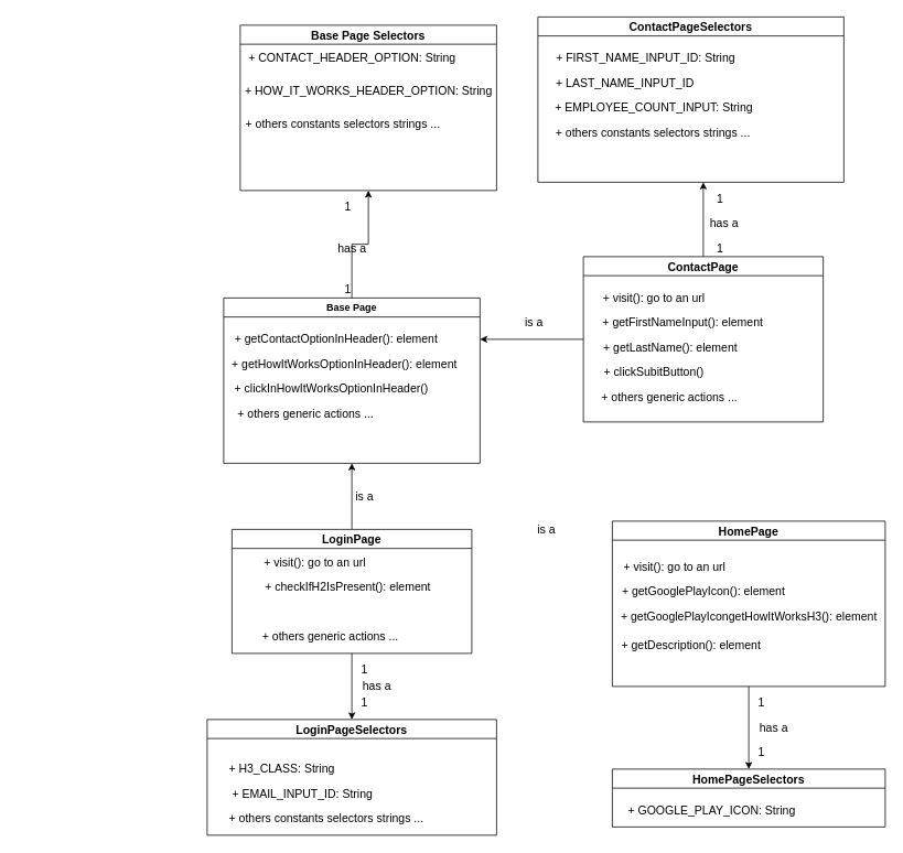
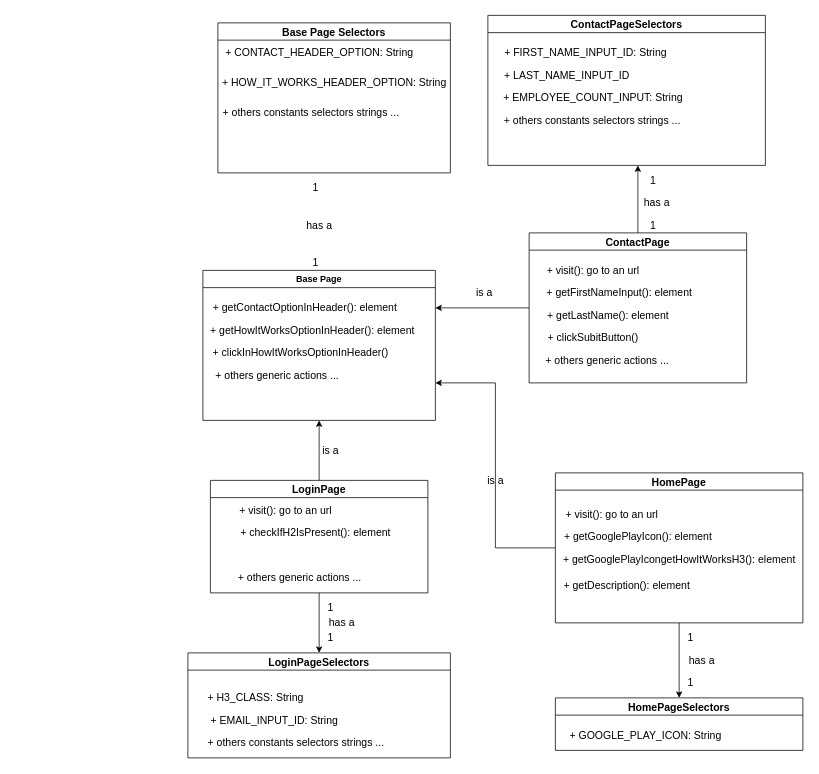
  <mxCell id="0" />
  <mxCell id="1" parent="0" />
- <mxCell id="2" style="edgeStyle=orthogonalEdgeStyle;rounded=0;orthogonalLoop=1;jettySize=auto;html=1;fontSize=14;entryX=0.5;entryY=1;entryDx=0;entryDy=0;" parent="1" source="3" target="9" edge="1"><mxGeometry relative="1" as="geometry"><mxPoint x="405" y="260" as="targetPoint" /></mxGeometry></mxCell>
  <mxCell id="3" value="Base Page" style="swimlane;" parent="1" vertex="1"><mxGeometry x="270" y="360" width="310" height="200" as="geometry" /></mxCell>
  <mxCell id="4" value="&lt;font style=&quot;font-size: 14px&quot;&gt;&amp;nbsp; &amp;nbsp;+ getContactOptionInHeader(): element&lt;/font&gt;" style="text;html=1;align=center;verticalAlign=middle;resizable=0;points=[];autosize=1;strokeColor=none;fillColor=none;" parent="3" vertex="1"><mxGeometry x="-5" y="40" width="270" height="20" as="geometry" /></mxCell>
  <mxCell id="5" value="&lt;font style=&quot;font-size: 14px&quot;&gt;&amp;nbsp; &amp;nbsp;+ getHowItWorksOptionInHeader(): element&lt;/font&gt;" style="text;html=1;align=center;verticalAlign=middle;resizable=0;points=[];autosize=1;strokeColor=none;fillColor=none;" parent="3" vertex="1"><mxGeometry x="-10" y="70" width="300" height="20" as="geometry" /></mxCell>
  <mxCell id="6" value="&lt;font style=&quot;font-size: 14px&quot;&gt;&amp;nbsp; + others generic actions ...&lt;/font&gt;" style="text;html=1;align=center;verticalAlign=middle;resizable=0;points=[];autosize=1;strokeColor=none;fillColor=none;" parent="3" vertex="1"><mxGeometry y="130" width="190" height="20" as="geometry" /></mxCell>
  <mxCell id="7" value="&lt;font style=&quot;font-size: 14px&quot;&gt;+ clickInHowItWorksOptionInHeader()&lt;/font&gt;" style="text;html=1;align=center;verticalAlign=middle;resizable=0;points=[];autosize=1;strokeColor=none;fillColor=none;" parent="3" vertex="1"><mxGeometry x="5" y="100" width="250" height="20" as="geometry" /></mxCell>
  <mxCell id="8" value="has a" style="text;html=1;align=center;verticalAlign=middle;resizable=0;points=[];autosize=1;strokeColor=none;fillColor=none;fontSize=14;" parent="1" vertex="1"><mxGeometry x="400" y="290" width="50" height="20" as="geometry" /></mxCell>
  <mxCell id="9" value="Base Page Selectors" style="swimlane;fontSize=14;" parent="1" vertex="1"><mxGeometry x="290" y="30" width="310" height="200" as="geometry" /></mxCell>
  <mxCell id="10" value="+&amp;nbsp;HOW_IT_WORKS_HEADER_OPTION: String" style="text;html=1;align=center;verticalAlign=middle;resizable=0;points=[];autosize=1;strokeColor=none;fillColor=none;fontSize=14;" parent="9" vertex="1"><mxGeometry y="70" width="310" height="20" as="geometry" /></mxCell>
  <mxCell id="11" value="&amp;nbsp; + others constants selectors strings ..." style="text;html=1;align=center;verticalAlign=middle;resizable=0;points=[];autosize=1;strokeColor=none;fillColor=none;fontSize=14;" parent="9" vertex="1"><mxGeometry x="-10" y="110" width="260" height="20" as="geometry" /></mxCell>
  <mxCell id="12" value="+&amp;nbsp;CONTACT_HEADER_OPTION: String" style="text;html=1;align=center;verticalAlign=middle;resizable=0;points=[];autosize=1;strokeColor=none;fillColor=none;fontSize=14;" parent="9" vertex="1"><mxGeometry y="30" width="270" height="20" as="geometry" /></mxCell>
  <mxCell id="13" value="1" style="text;html=1;align=center;verticalAlign=middle;resizable=0;points=[];autosize=1;strokeColor=none;fillColor=none;fontSize=14;" parent="1" vertex="1"><mxGeometry x="410" y="340" width="20" height="20" as="geometry" /></mxCell>
  <mxCell id="14" value="1" style="text;html=1;align=center;verticalAlign=middle;resizable=0;points=[];autosize=1;strokeColor=none;fillColor=none;fontSize=14;" parent="1" vertex="1"><mxGeometry x="410" y="240" width="20" height="20" as="geometry" /></mxCell>
  <mxCell id="15" style="edgeStyle=orthogonalEdgeStyle;rounded=0;orthogonalLoop=1;jettySize=auto;html=1;fontSize=14;" parent="1" source="17" edge="1"><mxGeometry relative="1" as="geometry"><mxPoint x="425" y="560" as="targetPoint" /></mxGeometry></mxCell>
  <mxCell id="16" style="edgeStyle=orthogonalEdgeStyle;rounded=0;orthogonalLoop=1;jettySize=auto;html=1;fontSize=14;" parent="1" source="17" target="44" edge="1"><mxGeometry relative="1" as="geometry" /></mxCell>
  <mxCell id="17" value="LoginPage" style="swimlane;fontSize=14;" parent="1" vertex="1"><mxGeometry x="280" y="640" width="290" height="150" as="geometry" /></mxCell>
  <mxCell id="18" value="+&amp;nbsp;visit(): go to an url" style="text;html=1;align=center;verticalAlign=middle;resizable=0;points=[];autosize=1;strokeColor=none;fillColor=none;fontSize=14;" parent="17" vertex="1"><mxGeometry x="30" y="30" width="140" height="20" as="geometry" /></mxCell>
  <mxCell id="19" value="+&amp;nbsp;checkIfH2IsPresent(): element" style="text;html=1;align=center;verticalAlign=middle;resizable=0;points=[];autosize=1;strokeColor=none;fillColor=none;fontSize=14;" vertex="1" parent="17"><mxGeometry x="30" y="60" width="220" height="20" as="geometry" /></mxCell>
  <mxCell id="20" value="&lt;font style=&quot;font-size: 14px&quot;&gt;&amp;nbsp; + others generic actions ...&lt;/font&gt;" style="text;html=1;align=center;verticalAlign=middle;resizable=0;points=[];autosize=1;strokeColor=none;fillColor=none;" vertex="1" parent="17"><mxGeometry x="20" y="120" width="190" height="20" as="geometry" /></mxCell>
+ <mxCell id="21" style="edgeStyle=orthogonalEdgeStyle;rounded=0;orthogonalLoop=1;jettySize=auto;html=1;entryX=1;entryY=0.75;entryDx=0;entryDy=0;fontSize=14;" parent="1" source="23" target="3" edge="1"><mxGeometry relative="1" as="geometry" /></mxCell>
  <mxCell id="22" style="edgeStyle=orthogonalEdgeStyle;rounded=0;orthogonalLoop=1;jettySize=auto;html=1;fontSize=14;" parent="1" source="23" target="39" edge="1"><mxGeometry relative="1" as="geometry" /></mxCell>
  <mxCell id="23" value="HomePage" style="swimlane;fontSize=14;startSize=23;" parent="1" vertex="1"><mxGeometry x="740" y="630" width="330" height="200" as="geometry" /></mxCell>
  <mxCell id="24" value="+&amp;nbsp;visit(): go to an url" style="text;html=1;align=center;verticalAlign=middle;resizable=0;points=[];autosize=1;strokeColor=none;fillColor=none;fontSize=14;" parent="23" vertex="1"><mxGeometry x="5" y="45" width="140" height="20" as="geometry" /></mxCell>
  <mxCell id="25" value="+&amp;nbsp;getGooglePlayIcon(): element" style="text;html=1;align=center;verticalAlign=middle;resizable=0;points=[];autosize=1;strokeColor=none;fillColor=none;fontSize=14;" parent="23" vertex="1"><mxGeometry x="5" y="75" width="210" height="20" as="geometry" /></mxCell>
  <mxCell id="26" value="+&amp;nbsp;getGooglePlayIcongetHowItWorksH3(): element" style="text;html=1;align=center;verticalAlign=middle;resizable=0;points=[];autosize=1;strokeColor=none;fillColor=none;fontSize=14;" parent="23" vertex="1"><mxGeometry y="105" width="330" height="20" as="geometry" /></mxCell>
  <mxCell id="27" value="+&amp;nbsp;getDescription(): element" style="text;html=1;align=center;verticalAlign=middle;resizable=0;points=[];autosize=1;strokeColor=none;fillColor=none;fontSize=14;" parent="23" vertex="1"><mxGeometry x="5" y="140" width="180" height="20" as="geometry" /></mxCell>
  <mxCell id="28" style="edgeStyle=orthogonalEdgeStyle;rounded=0;orthogonalLoop=1;jettySize=auto;html=1;entryX=1;entryY=0.25;entryDx=0;entryDy=0;fontSize=14;" parent="1" source="30" target="3" edge="1"><mxGeometry relative="1" as="geometry" /></mxCell>
  <mxCell id="29" style="edgeStyle=orthogonalEdgeStyle;rounded=0;orthogonalLoop=1;jettySize=auto;html=1;" parent="1" source="30" edge="1"><mxGeometry relative="1" as="geometry"><mxPoint x="850" y="220" as="targetPoint" /></mxGeometry></mxCell>
  <mxCell id="30" value="ContactPage" style="swimlane;fontSize=14;" parent="1" vertex="1"><mxGeometry x="705" y="310" width="290" height="200" as="geometry" /></mxCell>
  <mxCell id="31" value="+&amp;nbsp;visit(): go to an url" style="text;html=1;align=center;verticalAlign=middle;resizable=0;points=[];autosize=1;strokeColor=none;fillColor=none;fontSize=14;" parent="30" vertex="1"><mxGeometry x="15" y="40" width="140" height="20" as="geometry" /></mxCell>
  <mxCell id="32" value="+&amp;nbsp;getFirstNameInput(): element" style="text;html=1;align=center;verticalAlign=middle;resizable=0;points=[];autosize=1;strokeColor=none;fillColor=none;fontSize=14;" parent="30" vertex="1"><mxGeometry x="15" y="70" width="210" height="20" as="geometry" /></mxCell>
  <mxCell id="33" value="+&amp;nbsp;getLastName(): element" style="text;html=1;align=center;verticalAlign=middle;resizable=0;points=[];autosize=1;strokeColor=none;fillColor=none;fontSize=14;" parent="30" vertex="1"><mxGeometry x="15" y="100" width="180" height="20" as="geometry" /></mxCell>
  <mxCell id="34" value="+&amp;nbsp;clickSubitButton()" style="text;html=1;align=center;verticalAlign=middle;resizable=0;points=[];autosize=1;strokeColor=none;fillColor=none;fontSize=14;" parent="30" vertex="1"><mxGeometry x="15" y="130" width="140" height="20" as="geometry" /></mxCell>
  <mxCell id="35" value="&amp;nbsp; + others generic actions ..." style="text;html=1;align=center;verticalAlign=middle;resizable=0;points=[];autosize=1;strokeColor=none;fillColor=none;fontSize=14;" parent="30" vertex="1"><mxGeometry x="5" y="160" width="190" height="20" as="geometry" /></mxCell>
  <mxCell id="36" value="is a" style="text;html=1;align=center;verticalAlign=middle;resizable=0;points=[];autosize=1;strokeColor=none;fillColor=none;fontSize=14;" parent="1" vertex="1"><mxGeometry x="420" y="590" width="40" height="20" as="geometry" /></mxCell>
  <mxCell id="37" value="is a" style="text;html=1;align=center;verticalAlign=middle;resizable=0;points=[];autosize=1;strokeColor=none;fillColor=none;fontSize=14;" parent="1" vertex="1"><mxGeometry x="625" y="380" width="40" height="20" as="geometry" /></mxCell>
  <mxCell id="38" value="is a" style="text;html=1;align=center;verticalAlign=middle;resizable=0;points=[];autosize=1;strokeColor=none;fillColor=none;fontSize=14;" parent="1" vertex="1"><mxGeometry x="640" y="630" width="40" height="20" as="geometry" /></mxCell>
  <mxCell id="39" value="HomePageSelectors" style="swimlane;fontSize=14;" parent="1" vertex="1"><mxGeometry x="740" y="930" width="330" height="70" as="geometry" /></mxCell>
  <mxCell id="40" value="+&amp;nbsp;GOOGLE_PLAY_ICON: String" style="text;html=1;align=center;verticalAlign=middle;resizable=0;points=[];autosize=1;strokeColor=none;fillColor=none;fontSize=14;" parent="39" vertex="1"><mxGeometry x="10" y="40" width="220" height="20" as="geometry" /></mxCell>
  <mxCell id="41" value="has a" style="text;html=1;align=center;verticalAlign=middle;resizable=0;points=[];autosize=1;strokeColor=none;fillColor=none;fontSize=14;" parent="1" vertex="1"><mxGeometry x="910" y="870" width="50" height="20" as="geometry" /></mxCell>
  <mxCell id="42" value="1" style="text;html=1;align=center;verticalAlign=middle;resizable=0;points=[];autosize=1;strokeColor=none;fillColor=none;fontSize=14;" parent="1" vertex="1"><mxGeometry x="910" y="900" width="20" height="20" as="geometry" /></mxCell>
  <mxCell id="43" value="1" style="text;html=1;align=center;verticalAlign=middle;resizable=0;points=[];autosize=1;strokeColor=none;fillColor=none;fontSize=14;" parent="1" vertex="1"><mxGeometry x="910" y="840" width="20" height="20" as="geometry" /></mxCell>
  <mxCell id="44" value="LoginPageSelectors" style="swimlane;fontSize=14;" parent="1" vertex="1"><mxGeometry x="250" y="870" width="350" height="140" as="geometry" /></mxCell>
  <mxCell id="45" value="+&amp;nbsp;H3_CLASS: String" style="text;html=1;align=center;verticalAlign=middle;resizable=0;points=[];autosize=1;strokeColor=none;fillColor=none;fontSize=14;" parent="44" vertex="1"><mxGeometry x="20" y="50" width="140" height="20" as="geometry" /></mxCell>
  <mxCell id="46" value="+&amp;nbsp;EMAIL_INPUT_ID: String" style="text;html=1;align=center;verticalAlign=middle;resizable=0;points=[];autosize=1;strokeColor=none;fillColor=none;fontSize=14;" parent="44" vertex="1"><mxGeometry x="20" y="80" width="190" height="20" as="geometry" /></mxCell>
  <mxCell id="47" value="&amp;nbsp; + others constants selectors strings ..." style="text;html=1;align=center;verticalAlign=middle;resizable=0;points=[];autosize=1;strokeColor=none;fillColor=none;fontSize=14;" vertex="1" parent="44"><mxGeometry x="10" y="110" width="260" height="20" as="geometry" /></mxCell>
  <mxCell id="48" value="has a" style="text;html=1;align=center;verticalAlign=middle;resizable=0;points=[];autosize=1;strokeColor=none;fillColor=none;fontSize=14;" parent="1" vertex="1"><mxGeometry x="430" y="820" width="50" height="20" as="geometry" /></mxCell>
  <mxCell id="49" value="1" style="text;html=1;align=center;verticalAlign=middle;resizable=0;points=[];autosize=1;strokeColor=none;fillColor=none;fontSize=14;" parent="1" vertex="1"><mxGeometry x="430" y="800" width="20" height="20" as="geometry" /></mxCell>
  <mxCell id="50" value="1" style="text;html=1;align=center;verticalAlign=middle;resizable=0;points=[];autosize=1;strokeColor=none;fillColor=none;fontSize=14;" parent="1" vertex="1"><mxGeometry x="430" y="840" width="20" height="20" as="geometry" /></mxCell>
  <mxCell id="51" value="ContactPageSelectors" style="swimlane;fontSize=14;" parent="1" vertex="1"><mxGeometry x="650" y="20" width="370" height="200" as="geometry" /></mxCell>
  <mxCell id="52" value="+&amp;nbsp;FIRST_NAME_INPUT_ID: String" style="text;html=1;align=center;verticalAlign=middle;resizable=0;points=[];autosize=1;strokeColor=none;fillColor=none;fontSize=14;" parent="51" vertex="1"><mxGeometry x="15" y="40" width="230" height="20" as="geometry" /></mxCell>
  <mxCell id="53" value="+ LAST_NAME_INPUT_ID" style="text;html=1;align=center;verticalAlign=middle;resizable=0;points=[];autosize=1;strokeColor=none;fillColor=none;fontSize=14;" parent="51" vertex="1"><mxGeometry x="15" y="70" width="180" height="20" as="geometry" /></mxCell>
  <mxCell id="54" value="+&amp;nbsp;EMPLOYEE_COUNT_INPUT: String" style="text;html=1;align=center;verticalAlign=middle;resizable=0;points=[];autosize=1;strokeColor=none;fillColor=none;fontSize=14;" parent="51" vertex="1"><mxGeometry x="15" y="100" width="250" height="20" as="geometry" /></mxCell>
  <mxCell id="55" value="&amp;nbsp; + others constants selectors strings ..." style="text;html=1;align=center;verticalAlign=middle;resizable=0;points=[];autosize=1;strokeColor=none;fillColor=none;fontSize=14;" parent="51" vertex="1"><mxGeometry x="5" y="130" width="260" height="20" as="geometry" /></mxCell>
  <mxCell id="56" value="has a" style="text;html=1;align=center;verticalAlign=middle;resizable=0;points=[];autosize=1;strokeColor=none;fillColor=none;fontSize=14;" parent="1" vertex="1"><mxGeometry x="850" y="260" width="50" height="20" as="geometry" /></mxCell>
  <mxCell id="57" value="1" style="text;html=1;align=center;verticalAlign=middle;resizable=0;points=[];autosize=1;strokeColor=none;fillColor=none;fontSize=14;" parent="1" vertex="1"><mxGeometry x="860" y="290" width="20" height="20" as="geometry" /></mxCell>
  <mxCell id="58" value="1" style="text;html=1;align=center;verticalAlign=middle;resizable=0;points=[];autosize=1;strokeColor=none;fillColor=none;fontSize=14;" parent="1" vertex="1"><mxGeometry x="860" y="230" width="20" height="20" as="geometry" /></mxCell>
  <mxCell id="59" style="edgeStyle=orthogonalEdgeStyle;rounded=0;orthogonalLoop=1;jettySize=auto;html=1;entryX=0.5;entryY=0;entryDx=0;entryDy=0;" parent="1" edge="1"><mxGeometry relative="1" as="geometry"><mxPoint x="20" y="640" as="targetPoint" /></mxGeometry></mxCell>
